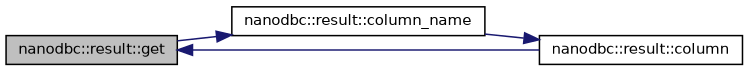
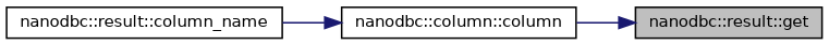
  digraph {
    rankdir=LR
    node [color=black fillcolor=white fontname=Helvetica fontsize=10 shape=record style=filled]
    edge [color=midnightblue fontname=Helvetica fontsize=10 labelfontname=Helvetica labelfontsize=10 style=solid]
    n1 [fillcolor=grey75 fontcolor=black height=0.2 label="nanodbc::result::get" width=0.4]
    n2 [height=0.2 label="nanodbc::result::column_name" width=0.4]
-   n3 [height=0.2 label="nanodbc::result::column" width=0.4]
-   n1 -> n2
+   n3 [height=0.2 label="nanodbc::column::column" width=0.4]
    n2 -> n3
    n3 -> n1
  }
